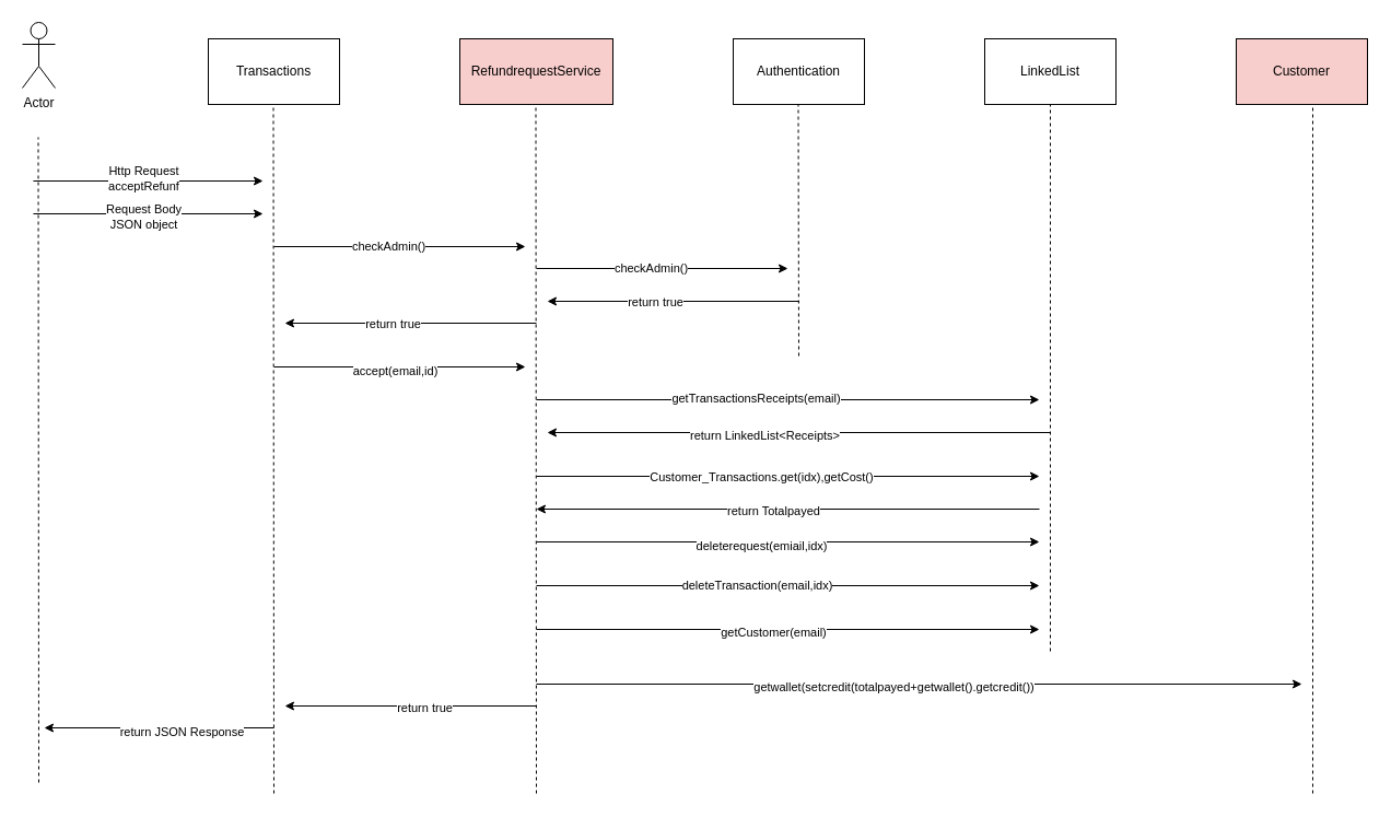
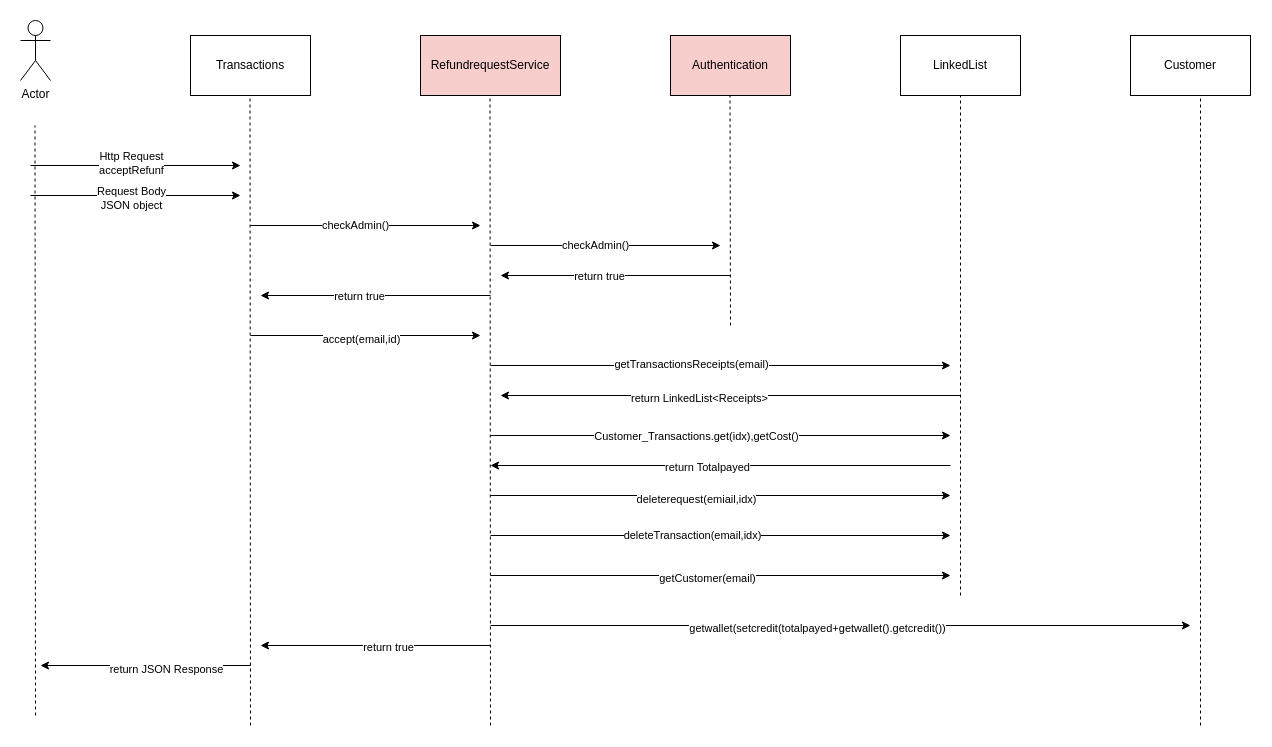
  <mxCell id="0" />
  <mxCell id="1" parent="0" />
  <mxCell id="2" value="Actor" style="shape=umlActor;verticalLabelPosition=bottom;verticalAlign=top;html=1;outlineConnect=0;" vertex="1" parent="1"><mxGeometry x="20" y="20" width="30" height="60" as="geometry" /></mxCell>
  <mxCell id="3" value="Transactions" style="rounded=0;whiteSpace=wrap;html=1;" vertex="1" parent="1"><mxGeometry x="190" y="35" width="120" height="60" as="geometry" /></mxCell>
  <mxCell id="4" value="RefundrequestService" style="rounded=0;whiteSpace=wrap;html=1;fillColor=#f8cecc;" vertex="1" parent="1"><mxGeometry x="420" y="35" width="140" height="60" as="geometry" /></mxCell>
- <mxCell id="5" value="Authentication" style="rounded=0;whiteSpace=wrap;html=1;" vertex="1" parent="1"><mxGeometry x="670" y="35" width="120" height="60" as="geometry" /></mxCell>
+ <mxCell id="5" value="Authentication" style="rounded=0;whiteSpace=wrap;html=1;fillColor=#f8cecc;" vertex="1" parent="1"><mxGeometry x="670" y="35" width="120" height="60" as="geometry" /></mxCell>
  <mxCell id="6" value="LinkedList" style="rounded=0;whiteSpace=wrap;html=1;" vertex="1" parent="1"><mxGeometry x="900" y="35" width="120" height="60" as="geometry" /></mxCell>
- <mxCell id="7" value="Customer" style="rounded=0;whiteSpace=wrap;html=1;fillColor=#f8cecc;" vertex="1" parent="1"><mxGeometry x="1130" y="35" width="120" height="60" as="geometry" /></mxCell>
+ <mxCell id="7" value="Customer" style="rounded=0;whiteSpace=wrap;html=1;" vertex="1" parent="1"><mxGeometry x="1130" y="35" width="120" height="60" as="geometry" /></mxCell>
  <mxCell id="8" value="" style="endArrow=none;dashed=1;html=1;rounded=0;" edge="1" parent="1"><mxGeometry width="50" height="50" relative="1" as="geometry"><mxPoint x="35" y="715" as="sourcePoint" /><mxPoint x="34.5" y="125" as="targetPoint" /></mxGeometry></mxCell>
  <mxCell id="9" value="" style="endArrow=none;dashed=1;html=1;rounded=0;" edge="1" parent="1"><mxGeometry width="50" height="50" relative="1" as="geometry"><mxPoint x="250" y="725" as="sourcePoint" /><mxPoint x="249.5" y="95" as="targetPoint" /></mxGeometry></mxCell>
  <mxCell id="10" value="" style="endArrow=none;dashed=1;html=1;rounded=0;" edge="1" parent="1"><mxGeometry width="50" height="50" relative="1" as="geometry"><mxPoint x="490" y="725" as="sourcePoint" /><mxPoint x="489.5" y="95" as="targetPoint" /></mxGeometry></mxCell>
  <mxCell id="11" value="" style="endArrow=none;dashed=1;html=1;rounded=0;" edge="1" parent="1"><mxGeometry width="50" height="50" relative="1" as="geometry"><mxPoint x="730" y="325" as="sourcePoint" /><mxPoint x="729.5" y="95" as="targetPoint" /></mxGeometry></mxCell>
  <mxCell id="12" value="" style="endArrow=none;dashed=1;html=1;rounded=0;" edge="1" parent="1"><mxGeometry width="50" height="50" relative="1" as="geometry"><mxPoint x="960" y="595" as="sourcePoint" /><mxPoint x="960" y="95" as="targetPoint" /></mxGeometry></mxCell>
  <mxCell id="13" value="" style="endArrow=none;dashed=1;html=1;rounded=0;" edge="1" parent="1"><mxGeometry width="50" height="50" relative="1" as="geometry"><mxPoint x="1200" y="725" as="sourcePoint" /><mxPoint x="1200" y="95" as="targetPoint" /></mxGeometry></mxCell>
  <mxCell id="14" value="" style="endArrow=classic;html=1;rounded=0;" edge="1" parent="1"><mxGeometry width="50" height="50" relative="1" as="geometry"><mxPoint x="30" y="165" as="sourcePoint" /><mxPoint x="240" y="165" as="targetPoint" /></mxGeometry></mxCell>
  <mxCell id="15" value="Http Request&lt;br&gt;acceptRefunf" style="edgeLabel;html=1;align=center;verticalAlign=middle;resizable=0;points=[];" vertex="1" connectable="0" parent="14"><mxGeometry x="0.191" y="3" relative="1" as="geometry"><mxPoint x="-25" as="offset" /></mxGeometry></mxCell>
  <mxCell id="16" value="" style="endArrow=classic;html=1;rounded=0;" edge="1" parent="1"><mxGeometry width="50" height="50" relative="1" as="geometry"><mxPoint x="30" y="195" as="sourcePoint" /><mxPoint x="240" y="195" as="targetPoint" /></mxGeometry></mxCell>
  <mxCell id="17" value="Request Body&lt;br&gt;JSON object" style="edgeLabel;html=1;align=center;verticalAlign=middle;resizable=0;points=[];" vertex="1" connectable="0" parent="16"><mxGeometry x="0.371" y="-2" relative="1" as="geometry"><mxPoint x="-44" as="offset" /></mxGeometry></mxCell>
  <mxCell id="18" value="" style="endArrow=classic;html=1;rounded=0;" edge="1" parent="1"><mxGeometry width="50" height="50" relative="1" as="geometry"><mxPoint x="250" y="225" as="sourcePoint" /><mxPoint x="480" y="225" as="targetPoint" /></mxGeometry></mxCell>
  <mxCell id="19" value="checkAdmin()" style="edgeLabel;html=1;align=center;verticalAlign=middle;resizable=0;points=[];" vertex="1" connectable="0" parent="18"><mxGeometry x="-0.096" y="1" relative="1" as="geometry"><mxPoint as="offset" /></mxGeometry></mxCell>
  <mxCell id="20" value="" style="endArrow=classic;html=1;rounded=0;" edge="1" parent="1"><mxGeometry width="50" height="50" relative="1" as="geometry"><mxPoint x="490" y="245" as="sourcePoint" /><mxPoint x="720" y="245" as="targetPoint" /></mxGeometry></mxCell>
  <mxCell id="21" value="checkAdmin()" style="edgeLabel;html=1;align=center;verticalAlign=middle;resizable=0;points=[];" vertex="1" connectable="0" parent="20"><mxGeometry x="-0.096" y="1" relative="1" as="geometry"><mxPoint as="offset" /></mxGeometry></mxCell>
  <mxCell id="22" value="" style="endArrow=classic;html=1;rounded=0;" edge="1" parent="1"><mxGeometry width="50" height="50" relative="1" as="geometry"><mxPoint x="730" y="275" as="sourcePoint" /><mxPoint x="500" y="275" as="targetPoint" /></mxGeometry></mxCell>
  <mxCell id="23" value="return true" style="edgeLabel;html=1;align=center;verticalAlign=middle;resizable=0;points=[];" vertex="1" connectable="0" parent="22"><mxGeometry x="0.145" relative="1" as="geometry"><mxPoint as="offset" /></mxGeometry></mxCell>
  <mxCell id="24" value="" style="endArrow=classic;html=1;rounded=0;" edge="1" parent="1"><mxGeometry width="50" height="50" relative="1" as="geometry"><mxPoint x="490" y="295" as="sourcePoint" /><mxPoint x="260" y="295" as="targetPoint" /></mxGeometry></mxCell>
  <mxCell id="25" value="return true" style="edgeLabel;html=1;align=center;verticalAlign=middle;resizable=0;points=[];" vertex="1" connectable="0" parent="24"><mxGeometry x="0.145" relative="1" as="geometry"><mxPoint as="offset" /></mxGeometry></mxCell>
  <mxCell id="26" value="" style="endArrow=classic;html=1;rounded=0;" edge="1" parent="1"><mxGeometry width="50" height="50" relative="1" as="geometry"><mxPoint x="250" y="335" as="sourcePoint" /><mxPoint x="480" y="335" as="targetPoint" /></mxGeometry></mxCell>
  <mxCell id="27" value="accept(email,id)" style="edgeLabel;html=1;align=center;verticalAlign=middle;resizable=0;points=[];" vertex="1" connectable="0" parent="26"><mxGeometry x="0.243" y="-3" relative="1" as="geometry"><mxPoint x="-33" as="offset" /></mxGeometry></mxCell>
  <mxCell id="28" value="" style="endArrow=classic;html=1;rounded=0;" edge="1" parent="1"><mxGeometry width="50" height="50" relative="1" as="geometry"><mxPoint x="490" y="365" as="sourcePoint" /><mxPoint x="950" y="365" as="targetPoint" /></mxGeometry></mxCell>
  <mxCell id="29" value="getTransactionsReceipts(email)" style="edgeLabel;html=1;align=center;verticalAlign=middle;resizable=0;points=[];" vertex="1" connectable="0" parent="28"><mxGeometry x="-0.183" y="2" relative="1" as="geometry"><mxPoint x="12" as="offset" /></mxGeometry></mxCell>
  <mxCell id="30" value="" style="endArrow=classic;html=1;rounded=0;" edge="1" parent="1"><mxGeometry width="50" height="50" relative="1" as="geometry"><mxPoint x="960" y="395" as="sourcePoint" /><mxPoint x="500" y="395" as="targetPoint" /></mxGeometry></mxCell>
  <mxCell id="31" value="return LinkedList&amp;lt;Receipts&amp;gt;" style="edgeLabel;html=1;align=center;verticalAlign=middle;resizable=0;points=[];" vertex="1" connectable="0" parent="30"><mxGeometry x="0.139" y="2" relative="1" as="geometry"><mxPoint as="offset" /></mxGeometry></mxCell>
  <mxCell id="32" value="" style="endArrow=classic;html=1;rounded=0;" edge="1" parent="1"><mxGeometry width="50" height="50" relative="1" as="geometry"><mxPoint x="490" y="435" as="sourcePoint" /><mxPoint x="950" y="435" as="targetPoint" /></mxGeometry></mxCell>
  <mxCell id="33" value="Customer_Transactions.get(idx),getCost()" style="edgeLabel;html=1;align=center;verticalAlign=middle;resizable=0;points=[];" vertex="1" connectable="0" parent="32"><mxGeometry x="-0.174" y="2" relative="1" as="geometry"><mxPoint x="15" y="2" as="offset" /></mxGeometry></mxCell>
  <mxCell id="34" value="" style="endArrow=classic;html=1;rounded=0;" edge="1" parent="1"><mxGeometry width="50" height="50" relative="1" as="geometry"><mxPoint x="490" y="495" as="sourcePoint" /><mxPoint x="950" y="495" as="targetPoint" /></mxGeometry></mxCell>
  <mxCell id="35" value="deleterequest(emiail,idx)" style="edgeLabel;html=1;align=center;verticalAlign=middle;resizable=0;points=[];" vertex="1" connectable="0" parent="34"><mxGeometry x="-0.109" y="-3" relative="1" as="geometry"><mxPoint as="offset" /></mxGeometry></mxCell>
  <mxCell id="36" value="" style="endArrow=classic;html=1;rounded=0;" edge="1" parent="1"><mxGeometry width="50" height="50" relative="1" as="geometry"><mxPoint x="490" y="535" as="sourcePoint" /><mxPoint x="950" y="535" as="targetPoint" /></mxGeometry></mxCell>
  <mxCell id="37" value="deleteTransaction(email,idx)" style="edgeLabel;html=1;align=center;verticalAlign=middle;resizable=0;points=[];" vertex="1" connectable="0" parent="36"><mxGeometry x="-0.128" y="1" relative="1" as="geometry"><mxPoint as="offset" /></mxGeometry></mxCell>
  <mxCell id="38" value="" style="endArrow=classic;html=1;rounded=0;" edge="1" parent="1"><mxGeometry width="50" height="50" relative="1" as="geometry"><mxPoint x="950" y="465" as="sourcePoint" /><mxPoint x="490" y="465" as="targetPoint" /></mxGeometry></mxCell>
  <mxCell id="39" value="return Totalpayed" style="edgeLabel;html=1;align=center;verticalAlign=middle;resizable=0;points=[];" vertex="1" connectable="0" parent="38"><mxGeometry x="0.061" y="1" relative="1" as="geometry"><mxPoint as="offset" /></mxGeometry></mxCell>
  <mxCell id="40" value="" style="endArrow=classic;html=1;rounded=0;" edge="1" parent="1"><mxGeometry width="50" height="50" relative="1" as="geometry"><mxPoint x="490" y="575" as="sourcePoint" /><mxPoint x="950" y="575" as="targetPoint" /></mxGeometry></mxCell>
  <mxCell id="41" value="getCustomer(email)" style="edgeLabel;html=1;align=center;verticalAlign=middle;resizable=0;points=[];" vertex="1" connectable="0" parent="40"><mxGeometry x="-0.166" y="-2" relative="1" as="geometry"><mxPoint x="24" as="offset" /></mxGeometry></mxCell>
  <mxCell id="42" value="" style="endArrow=classic;html=1;rounded=0;" edge="1" parent="1"><mxGeometry width="50" height="50" relative="1" as="geometry"><mxPoint x="490" y="625" as="sourcePoint" /><mxPoint x="1190" y="625" as="targetPoint" /></mxGeometry></mxCell>
  <mxCell id="43" value="getwallet(setcredit(totalpayed+getwallet().getcredit())" style="edgeLabel;html=1;align=center;verticalAlign=middle;resizable=0;points=[];" vertex="1" connectable="0" parent="42"><mxGeometry x="-0.069" y="-2" relative="1" as="geometry"><mxPoint as="offset" /></mxGeometry></mxCell>
  <mxCell id="44" value="" style="endArrow=classic;html=1;rounded=0;" edge="1" parent="1"><mxGeometry width="50" height="50" relative="1" as="geometry"><mxPoint x="490" y="645" as="sourcePoint" /><mxPoint x="260" y="645" as="targetPoint" /></mxGeometry></mxCell>
  <mxCell id="45" value="return true" style="edgeLabel;html=1;align=center;verticalAlign=middle;resizable=0;points=[];" vertex="1" connectable="0" parent="44"><mxGeometry x="-0.107" y="1" relative="1" as="geometry"><mxPoint as="offset" /></mxGeometry></mxCell>
  <mxCell id="46" value="" style="endArrow=classic;html=1;rounded=0;" edge="1" parent="1"><mxGeometry width="50" height="50" relative="1" as="geometry"><mxPoint x="250" y="665" as="sourcePoint" /><mxPoint x="40" y="665" as="targetPoint" /></mxGeometry></mxCell>
  <mxCell id="47" value="return JSON Response" style="edgeLabel;html=1;align=center;verticalAlign=middle;resizable=0;points=[];" vertex="1" connectable="0" parent="46"><mxGeometry x="-0.19" y="3" relative="1" as="geometry"><mxPoint as="offset" /></mxGeometry></mxCell>
